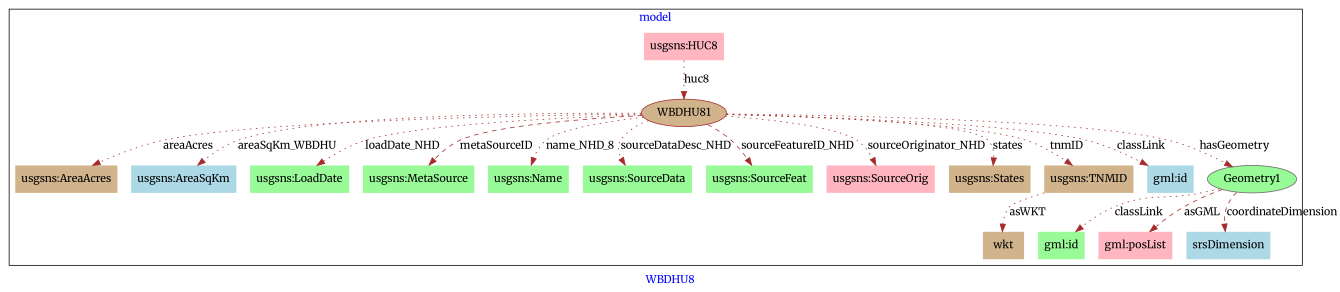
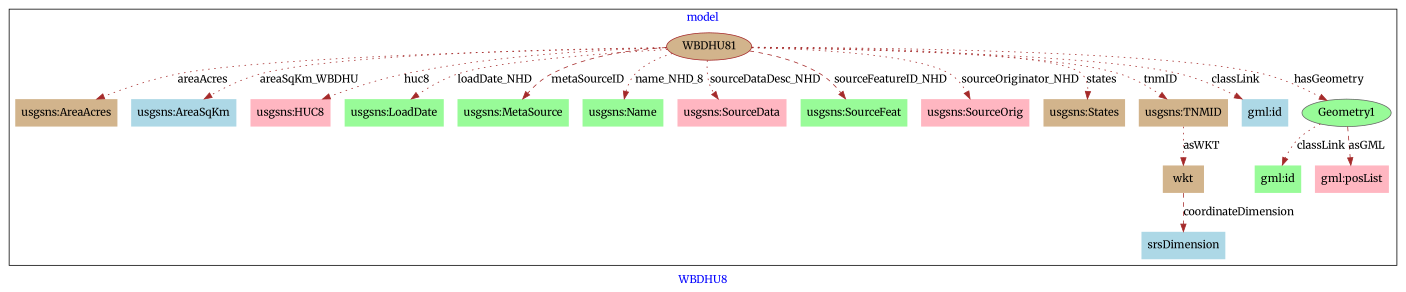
  digraph {
    fontcolor=blue
    fontname=Merriweather
    label=WBDHU8
    remincross=true
    node [color=black fillcolor=palegreen fontname=Merriweather shape=plaintext style=filled]
    edge [color=brown fontcolor=black fontname=Merriweather style=dotted]
    n1 [color=brown fillcolor=tan label=WBDHU81 shape=ellipse]
    n2 [color=brown fillcolor=tan label="usgsns:AreaAcres"]
    n3 [color=gray40 fillcolor=lightblue label="usgsns:AreaSqKm"]
    n4 [fillcolor=lightpink label="usgsns:HUC8"]
    n5 [color=brown label="usgsns:LoadDate"]
    n6 [label="usgsns:MetaSource"]
    n7 [color=gray40 label="usgsns:Name"]
-   n8 [label="usgsns:SourceData"]
+   n8 [fillcolor=lightpink label="usgsns:SourceData"]
    n9 [label="usgsns:SourceFeat"]
    n10 [fillcolor=lightpink label="usgsns:SourceOrig"]
    n11 [color=gray40 fillcolor=tan label="usgsns:States"]
    n12 [color=brown fillcolor=tan label="usgsns:TNMID"]
    n13 [color=gray40 fillcolor=lightblue label="gml:id"]
    n14 [color=gray40 label=Geometry1 shape=ellipse]
    n15 [label="gml:id"]
    n16 [color=brown fillcolor=lightpink label="gml:posList"]
    n17 [fillcolor=tan label=wkt]
    n18 [color=gray40 fillcolor=lightblue label=srsDimension]
    subgraph cluster_1 {
      label=model
      n1
      n2
      n3
      n4
      n5
      n6
      n7
      n8
      n9
      n10
      n11
      n12
      n13
      n14
      n15
      n16
      n17
      n18
    }
    n1 -> n2 [label=areaAcres]
    n1 -> n3 [label=areaSqKm_WBDHU]
-   n4 -> n1 [label=huc8]
+   n1 -> n4 [label=huc8]
    n1 -> n5 [label=loadDate_NHD]
    n1 -> n6 [label=metaSourceID style=dashed]
    n1 -> n7 [label=name_NHD_8]
    n1 -> n8 [label=sourceDataDesc_NHD]
    n1 -> n9 [label=sourceFeatureID_NHD style=dashed]
    n1 -> n10 [label=sourceOriginator_NHD]
    n1 -> n11 [label=states]
    n1 -> n12 [label=tnmID]
    n1 -> n13 [label=classLink]
    n1 -> n14 [label=hasGeometry]
    n12 -> n17 [label=asWKT]
    n14 -> n15 [label=classLink]
    n14 -> n16 [label=asGML style=dashed]
-   n14 -> n18 [label=coordinateDimension style=dashed]
+   n17 -> n18 [label=coordinateDimension style=dashed]
  }
